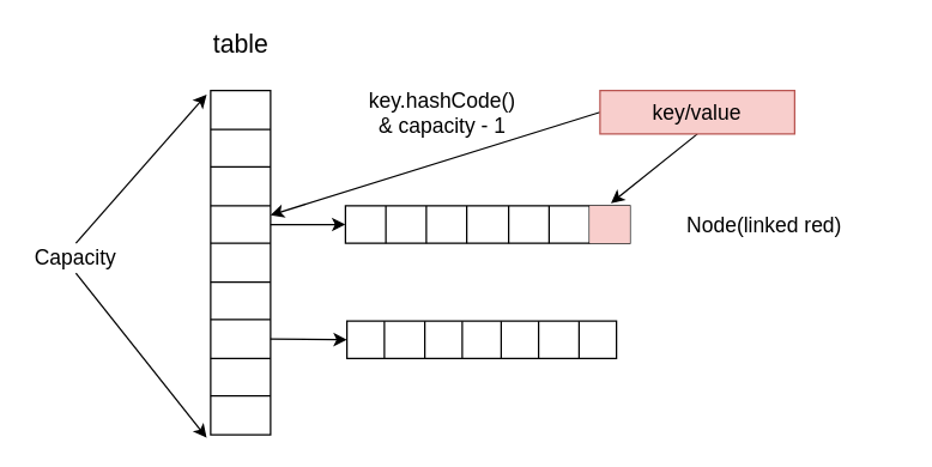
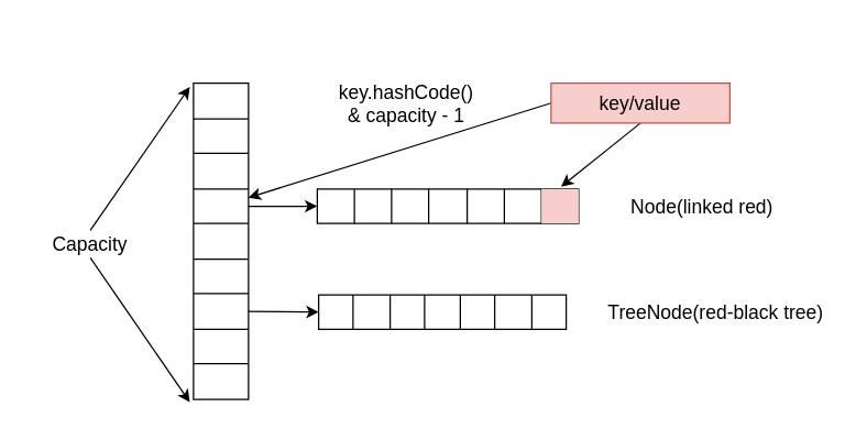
  <mxCell id="0" />
  <mxCell id="1" parent="0" />
  <mxCell id="2" value="" style="shape=table;html=1;whiteSpace=wrap;startSize=0;container=1;collapsible=0;childLayout=tableLayout;rowLines=1;columnLines=1;autosize=0;expand=1;fixedRows=0;" vertex="1" parent="1"><mxGeometry x="140" y="60" width="40" height="230" as="geometry" /></mxCell>
  <mxCell id="3" style="shape=partialRectangle;html=1;whiteSpace=wrap;collapsible=0;dropTarget=0;pointerEvents=0;fillColor=none;top=0;left=0;bottom=0;right=0;points=[[0,0.5],[1,0.5]];portConstraint=eastwest;" vertex="1" parent="2"><mxGeometry width="40" height="26" as="geometry" /></mxCell>
  <mxCell id="4" style="shape=partialRectangle;html=1;whiteSpace=wrap;connectable=0;fillColor=none;top=0;left=0;bottom=0;right=0;overflow=hidden;" vertex="1" parent="3"><mxGeometry width="40" height="26" as="geometry" /></mxCell>
  <mxCell id="5" style="shape=partialRectangle;html=1;whiteSpace=wrap;collapsible=0;dropTarget=0;pointerEvents=0;fillColor=none;top=0;left=0;bottom=0;right=0;points=[[0,0.5],[1,0.5]];portConstraint=eastwest;" vertex="1" parent="2"><mxGeometry y="26" width="40" height="25" as="geometry" /></mxCell>
  <mxCell id="6" style="shape=partialRectangle;html=1;whiteSpace=wrap;connectable=0;fillColor=none;top=0;left=0;bottom=0;right=0;overflow=hidden;" vertex="1" parent="5"><mxGeometry width="40" height="25" as="geometry" /></mxCell>
  <mxCell id="7" value="" style="shape=partialRectangle;html=1;whiteSpace=wrap;collapsible=0;dropTarget=0;pointerEvents=0;fillColor=none;top=0;left=0;bottom=0;right=0;points=[[0,0.5],[1,0.5]];portConstraint=eastwest;" vertex="1" parent="2"><mxGeometry y="51" width="40" height="26" as="geometry" /></mxCell>
  <mxCell id="8" value="" style="shape=partialRectangle;html=1;whiteSpace=wrap;connectable=0;fillColor=none;top=0;left=0;bottom=0;right=0;overflow=hidden;" vertex="1" parent="7"><mxGeometry width="40" height="26" as="geometry" /></mxCell>
  <mxCell id="9" value="" style="shape=partialRectangle;html=1;whiteSpace=wrap;collapsible=0;dropTarget=0;pointerEvents=0;fillColor=none;top=0;left=0;bottom=0;right=0;points=[[0,0.5],[1,0.5]];portConstraint=eastwest;" vertex="1" parent="2"><mxGeometry y="77" width="40" height="25" as="geometry" /></mxCell>
  <mxCell id="10" value="" style="shape=partialRectangle;html=1;whiteSpace=wrap;connectable=0;fillColor=none;top=0;left=0;bottom=0;right=0;overflow=hidden;" vertex="1" parent="9"><mxGeometry width="40" height="25" as="geometry" /></mxCell>
  <mxCell id="11" value="" style="shape=partialRectangle;html=1;whiteSpace=wrap;collapsible=0;dropTarget=0;pointerEvents=0;fillColor=none;top=0;left=0;bottom=0;right=0;points=[[0,0.5],[1,0.5]];portConstraint=eastwest;" vertex="1" parent="2"><mxGeometry y="102" width="40" height="26" as="geometry" /></mxCell>
  <mxCell id="12" value="" style="shape=partialRectangle;html=1;whiteSpace=wrap;connectable=0;fillColor=none;top=0;left=0;bottom=0;right=0;overflow=hidden;" vertex="1" parent="11"><mxGeometry width="40" height="26" as="geometry" /></mxCell>
  <mxCell id="13" style="shape=partialRectangle;html=1;whiteSpace=wrap;collapsible=0;dropTarget=0;pointerEvents=0;fillColor=none;top=0;left=0;bottom=0;right=0;points=[[0,0.5],[1,0.5]];portConstraint=eastwest;" vertex="1" parent="2"><mxGeometry y="128" width="40" height="25" as="geometry" /></mxCell>
  <mxCell id="14" style="shape=partialRectangle;html=1;whiteSpace=wrap;connectable=0;fillColor=none;top=0;left=0;bottom=0;right=0;overflow=hidden;" vertex="1" parent="13"><mxGeometry width="40" height="25" as="geometry" /></mxCell>
  <mxCell id="15" style="shape=partialRectangle;html=1;whiteSpace=wrap;collapsible=0;dropTarget=0;pointerEvents=0;fillColor=none;top=0;left=0;bottom=0;right=0;points=[[0,0.5],[1,0.5]];portConstraint=eastwest;" vertex="1" parent="2"><mxGeometry y="153" width="40" height="26" as="geometry" /></mxCell>
  <mxCell id="16" style="shape=partialRectangle;html=1;whiteSpace=wrap;connectable=0;fillColor=none;top=0;left=0;bottom=0;right=0;overflow=hidden;" vertex="1" parent="15"><mxGeometry width="40" height="26" as="geometry" /></mxCell>
  <mxCell id="17" style="shape=partialRectangle;html=1;whiteSpace=wrap;collapsible=0;dropTarget=0;pointerEvents=0;fillColor=none;top=0;left=0;bottom=0;right=0;points=[[0,0.5],[1,0.5]];portConstraint=eastwest;" vertex="1" parent="2"><mxGeometry y="179" width="40" height="25" as="geometry" /></mxCell>
  <mxCell id="18" style="shape=partialRectangle;html=1;whiteSpace=wrap;connectable=0;fillColor=none;top=0;left=0;bottom=0;right=0;overflow=hidden;" vertex="1" parent="17"><mxGeometry width="40" height="25" as="geometry" /></mxCell>
  <mxCell id="19" style="shape=partialRectangle;html=1;whiteSpace=wrap;collapsible=0;dropTarget=0;pointerEvents=0;fillColor=none;top=0;left=0;bottom=0;right=0;points=[[0,0.5],[1,0.5]];portConstraint=eastwest;" vertex="1" parent="2"><mxGeometry y="204" width="40" height="26" as="geometry" /></mxCell>
  <mxCell id="20" style="shape=partialRectangle;html=1;whiteSpace=wrap;connectable=0;fillColor=none;top=0;left=0;bottom=0;right=0;overflow=hidden;" vertex="1" parent="19"><mxGeometry width="40" height="26" as="geometry" /></mxCell>
- <mxCell id="21" value="table" style="text;strokeColor=none;fillColor=none;html=1;fontSize=17;fontStyle=0;verticalAlign=middle;align=center;" vertex="1" parent="1"><mxGeometry x="125" y="20" width="70" height="20" as="geometry" /></mxCell>
  <mxCell id="22" value="key.hashCode() &lt;br&gt;&amp;amp; capacity - 1" style="text;html=1;strokeColor=none;fillColor=none;align=center;verticalAlign=middle;whiteSpace=wrap;rounded=0;fontSize=14;" vertex="1" parent="1"><mxGeometry x="200" y="59" width="190" height="31" as="geometry" /></mxCell>
  <mxCell id="23" value="" style="shape=table;html=1;whiteSpace=wrap;startSize=0;container=1;collapsible=0;childLayout=tableLayout;fontSize=14;" vertex="1" parent="1"><mxGeometry x="230" y="137" width="190" height="25" as="geometry" /></mxCell>
  <mxCell id="24" value="" style="shape=partialRectangle;html=1;whiteSpace=wrap;collapsible=0;dropTarget=0;pointerEvents=0;fillColor=none;top=0;left=0;bottom=0;right=0;points=[[0,0.5],[1,0.5]];portConstraint=eastwest;" vertex="1" parent="23"><mxGeometry width="190" height="25" as="geometry" /></mxCell>
  <mxCell id="25" style="shape=partialRectangle;html=1;whiteSpace=wrap;connectable=0;fillColor=none;top=0;left=0;bottom=0;right=0;overflow=hidden;" vertex="1" parent="24"><mxGeometry width="27" height="25" as="geometry" /></mxCell>
  <mxCell id="26" style="shape=partialRectangle;html=1;whiteSpace=wrap;connectable=0;fillColor=none;top=0;left=0;bottom=0;right=0;overflow=hidden;" vertex="1" parent="24"><mxGeometry x="27" width="27" height="25" as="geometry" /></mxCell>
  <mxCell id="27" style="shape=partialRectangle;html=1;whiteSpace=wrap;connectable=0;fillColor=none;top=0;left=0;bottom=0;right=0;overflow=hidden;" vertex="1" parent="24"><mxGeometry x="54" width="27" height="25" as="geometry" /></mxCell>
  <mxCell id="28" style="shape=partialRectangle;html=1;whiteSpace=wrap;connectable=0;fillColor=none;top=0;left=0;bottom=0;right=0;overflow=hidden;" vertex="1" parent="24"><mxGeometry x="81" width="28" height="25" as="geometry" /></mxCell>
  <mxCell id="29" value="" style="shape=partialRectangle;html=1;whiteSpace=wrap;connectable=0;fillColor=none;top=0;left=0;bottom=0;right=0;overflow=hidden;" vertex="1" parent="24"><mxGeometry x="109" width="27" height="25" as="geometry" /></mxCell>
  <mxCell id="30" value="" style="shape=partialRectangle;html=1;whiteSpace=wrap;connectable=0;fillColor=none;top=0;left=0;bottom=0;right=0;overflow=hidden;" vertex="1" parent="24"><mxGeometry x="136" width="27" height="25" as="geometry" /></mxCell>
  <mxCell id="31" value="" style="shape=partialRectangle;html=1;whiteSpace=wrap;connectable=0;fillColor=#f8cecc;top=0;left=0;bottom=0;right=0;overflow=hidden;strokeColor=#b85450;" vertex="1" parent="24"><mxGeometry x="163" width="27" height="25" as="geometry" /></mxCell>
  <mxCell id="32" style="edgeStyle=orthogonalEdgeStyle;rounded=0;orthogonalLoop=1;jettySize=auto;html=1;exitX=1;exitY=0.5;exitDx=0;exitDy=0;entryX=0;entryY=0.5;entryDx=0;entryDy=0;fontSize=14;" edge="1" parent="1" source="9" target="24"><mxGeometry relative="1" as="geometry" /></mxCell>
  <mxCell id="33" value="" style="shape=table;html=1;whiteSpace=wrap;startSize=0;container=1;collapsible=0;childLayout=tableLayout;fontSize=14;" vertex="1" parent="1"><mxGeometry x="231" y="214" width="180" height="25" as="geometry" /></mxCell>
  <mxCell id="34" value="" style="shape=partialRectangle;html=1;whiteSpace=wrap;collapsible=0;dropTarget=0;pointerEvents=0;fillColor=none;top=0;left=0;bottom=0;right=0;points=[[0,0.5],[1,0.5]];portConstraint=eastwest;" vertex="1" parent="33"><mxGeometry width="180" height="25" as="geometry" /></mxCell>
  <mxCell id="35" style="shape=partialRectangle;html=1;whiteSpace=wrap;connectable=0;fillColor=none;top=0;left=0;bottom=0;right=0;overflow=hidden;" vertex="1" parent="34"><mxGeometry width="25" height="25" as="geometry" /></mxCell>
  <mxCell id="36" style="shape=partialRectangle;html=1;whiteSpace=wrap;connectable=0;fillColor=none;top=0;left=0;bottom=0;right=0;overflow=hidden;" vertex="1" parent="34"><mxGeometry x="25" width="27" height="25" as="geometry" /></mxCell>
  <mxCell id="37" style="shape=partialRectangle;html=1;whiteSpace=wrap;connectable=0;fillColor=none;top=0;left=0;bottom=0;right=0;overflow=hidden;" vertex="1" parent="34"><mxGeometry x="52" width="25" height="25" as="geometry" /></mxCell>
  <mxCell id="38" style="shape=partialRectangle;html=1;whiteSpace=wrap;connectable=0;fillColor=none;top=0;left=0;bottom=0;right=0;overflow=hidden;" vertex="1" parent="34"><mxGeometry x="77" width="26" height="25" as="geometry" /></mxCell>
  <mxCell id="39" value="" style="shape=partialRectangle;html=1;whiteSpace=wrap;connectable=0;fillColor=none;top=0;left=0;bottom=0;right=0;overflow=hidden;" vertex="1" parent="34"><mxGeometry x="103" width="25" height="25" as="geometry" /></mxCell>
  <mxCell id="40" value="" style="shape=partialRectangle;html=1;whiteSpace=wrap;connectable=0;fillColor=none;top=0;left=0;bottom=0;right=0;overflow=hidden;" vertex="1" parent="34"><mxGeometry x="128" width="27" height="25" as="geometry" /></mxCell>
  <mxCell id="41" value="" style="shape=partialRectangle;html=1;whiteSpace=wrap;connectable=0;fillColor=none;top=0;left=0;bottom=0;right=0;overflow=hidden;" vertex="1" parent="34"><mxGeometry x="155" width="25" height="25" as="geometry" /></mxCell>
  <mxCell id="42" style="rounded=0;orthogonalLoop=1;jettySize=auto;html=1;exitX=1;exitY=0.5;exitDx=0;exitDy=0;entryX=0;entryY=0.5;entryDx=0;entryDy=0;fontSize=14;" edge="1" parent="1" source="15" target="34"><mxGeometry relative="1" as="geometry" /></mxCell>
  <mxCell id="43" style="edgeStyle=none;rounded=0;orthogonalLoop=1;jettySize=auto;html=1;exitX=0;exitY=0.5;exitDx=0;exitDy=0;fontSize=14;" edge="1" parent="1" source="45" target="9"><mxGeometry relative="1" as="geometry" /></mxCell>
  <mxCell id="44" style="edgeStyle=none;rounded=0;orthogonalLoop=1;jettySize=auto;html=1;exitX=0.5;exitY=1;exitDx=0;exitDy=0;entryX=0.933;entryY=-0.067;entryDx=0;entryDy=0;entryPerimeter=0;fontSize=14;" edge="1" parent="1" source="45" target="24"><mxGeometry relative="1" as="geometry" /></mxCell>
  <mxCell id="45" value="key/value" style="rounded=0;whiteSpace=wrap;html=1;fontSize=14;fillColor=#f8cecc;strokeColor=#b85450;" vertex="1" parent="1"><mxGeometry x="400" y="60" width="130" height="29" as="geometry" /></mxCell>
  <mxCell id="46" style="edgeStyle=none;rounded=0;orthogonalLoop=1;jettySize=auto;html=1;exitX=0.5;exitY=0;exitDx=0;exitDy=0;entryX=-0.067;entryY=0.103;entryDx=0;entryDy=0;entryPerimeter=0;fontSize=14;" edge="1" parent="1" source="48" target="3"><mxGeometry relative="1" as="geometry" /></mxCell>
  <mxCell id="47" style="edgeStyle=none;rounded=0;orthogonalLoop=1;jettySize=auto;html=1;exitX=0.5;exitY=1;exitDx=0;exitDy=0;entryX=-0.067;entryY=1.077;entryDx=0;entryDy=0;entryPerimeter=0;fontSize=14;" edge="1" parent="1" source="48" target="19"><mxGeometry relative="1" as="geometry" /></mxCell>
- <mxCell id="48" value="Capacity" style="text;html=1;strokeColor=none;fillColor=none;align=center;verticalAlign=middle;whiteSpace=wrap;rounded=0;fontSize=14;" vertex="1" parent="1"><mxGeometry x="20" y="162" width="60" height="20" as="geometry" /></mxCell>
+ <mxCell id="48" value="Capacity" style="text;html=1;strokeColor=none;fillColor=none;align=center;verticalAlign=middle;whiteSpace=wrap;rounded=0;fontSize=14;" vertex="1" parent="1"><mxGeometry x="35" y="167" width="60" height="20" as="geometry" /></mxCell>
  <mxCell id="49" value="Node(linked red)" style="text;html=1;strokeColor=none;fillColor=none;align=center;verticalAlign=middle;whiteSpace=wrap;rounded=0;fontSize=14;" vertex="1" parent="1"><mxGeometry x="450" y="139.5" width="120" height="20" as="geometry" /></mxCell>
+ <mxCell id="50" value="TreeNode(red-black tree)" style="text;html=1;strokeColor=none;fillColor=none;align=center;verticalAlign=middle;whiteSpace=wrap;rounded=0;fontSize=14;" vertex="1" parent="1"><mxGeometry x="440" y="216.5" width="160" height="20" as="geometry" /></mxCell>
